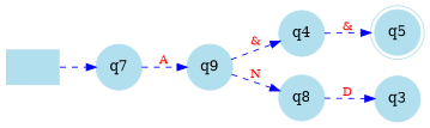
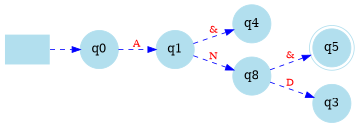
  digraph {
    rankdir=LR
    node [color=lightblue2 shape=circle style=filled]
    edge [color=blue fontcolor=red fontsize=12 style=dashed]
    "" [shape=plaintext]
-   n2 [label=q7]
-   n3 [label=q9]
+   n2 [label=q0]
+   n3 [label=q1]
    n4 [label=q5 shape=doublecircle]
    n5 [label=q4]
    n6 [label=q8]
    n7 [label=q3]
    "" -> n2
    n2 -> n3 [label=A]
    n3 -> n5 [label="&"]
    n3 -> n6 [label=N]
-   n5 -> n4 [label="&"]
+   n6 -> n4 [label="&"]
    n6 -> n7 [label=D]
  }
